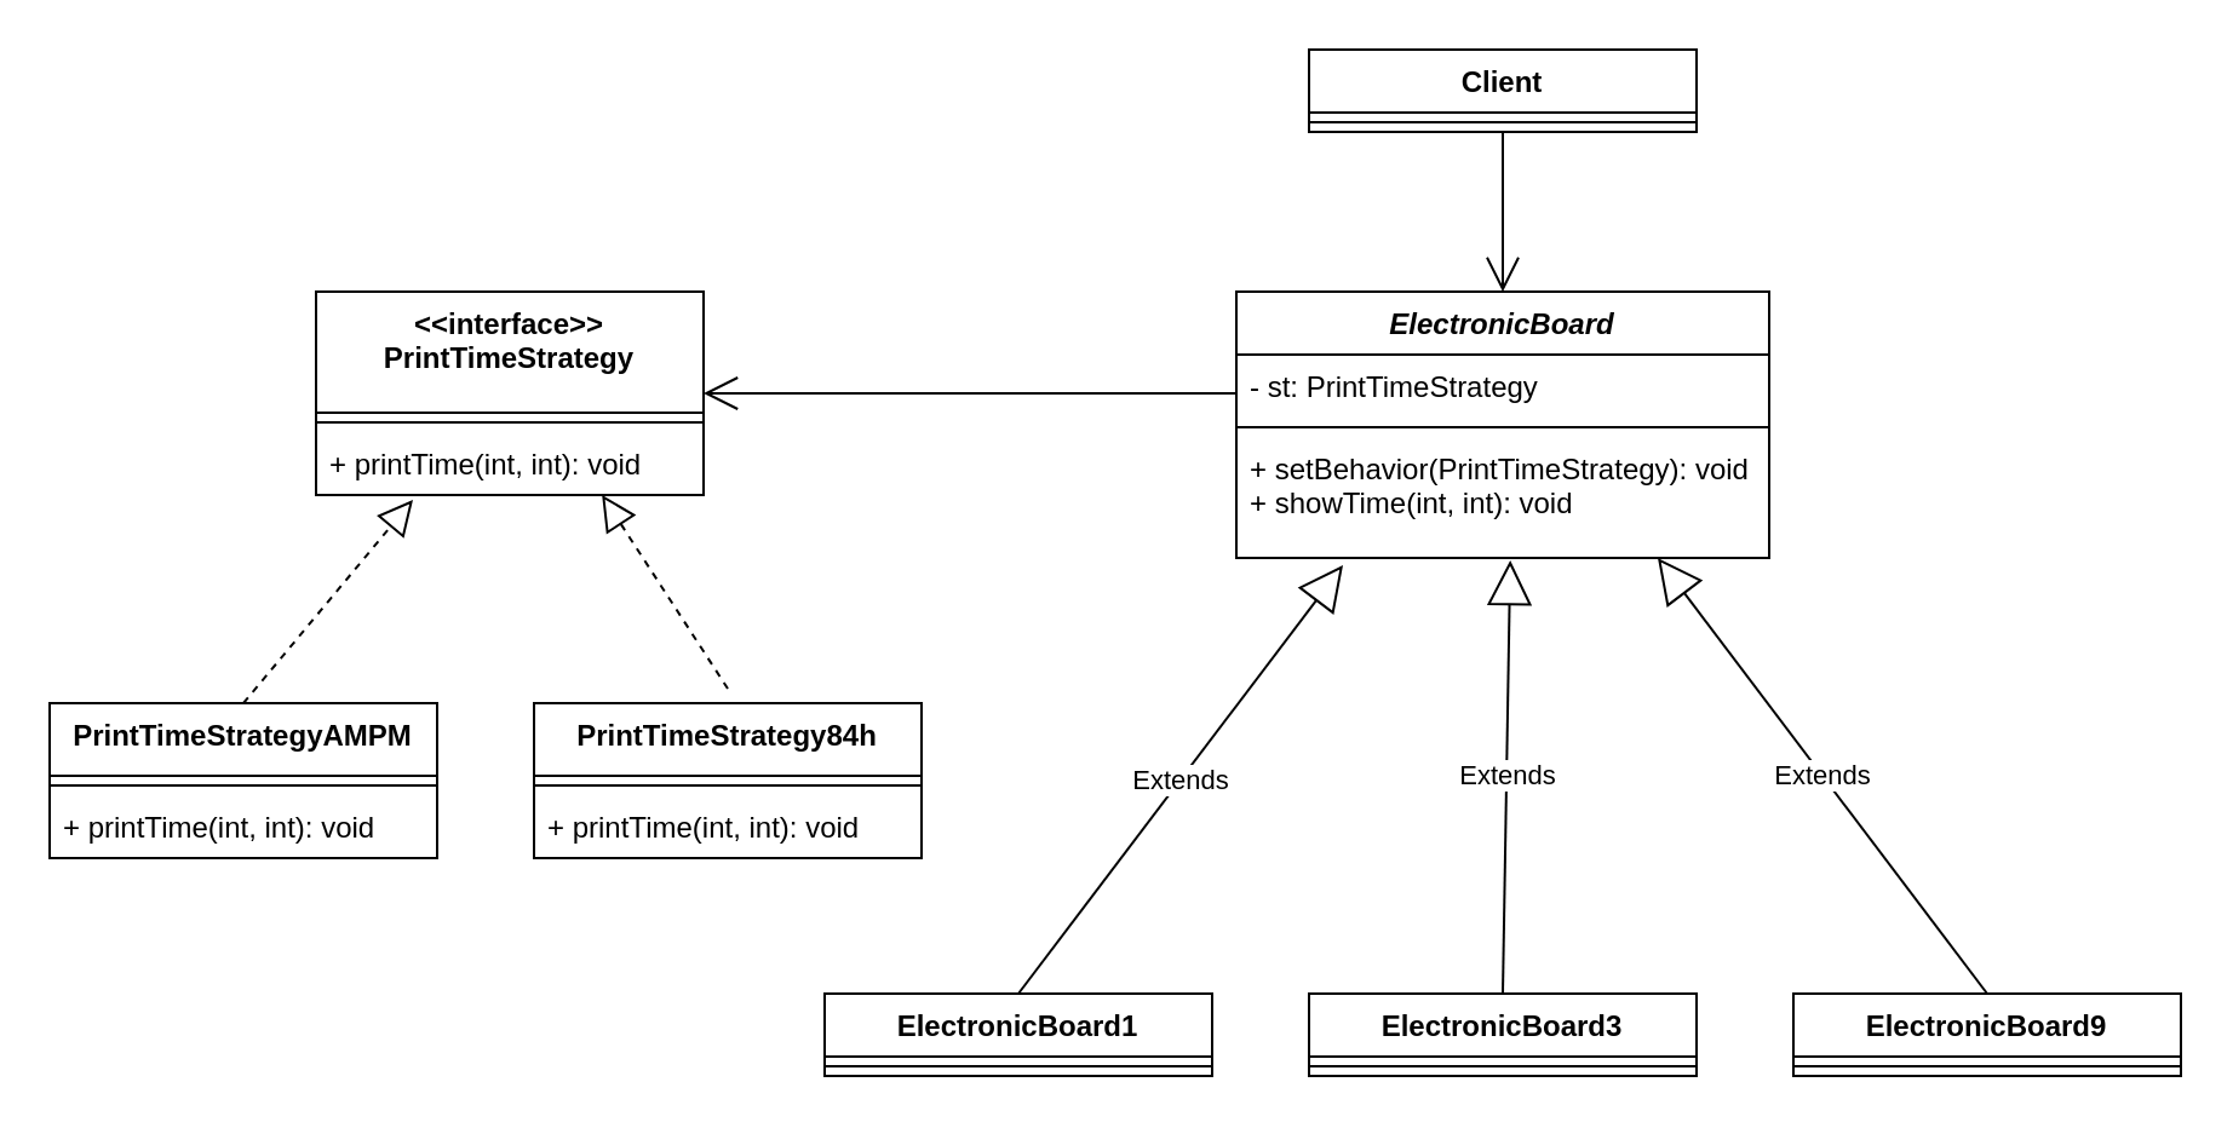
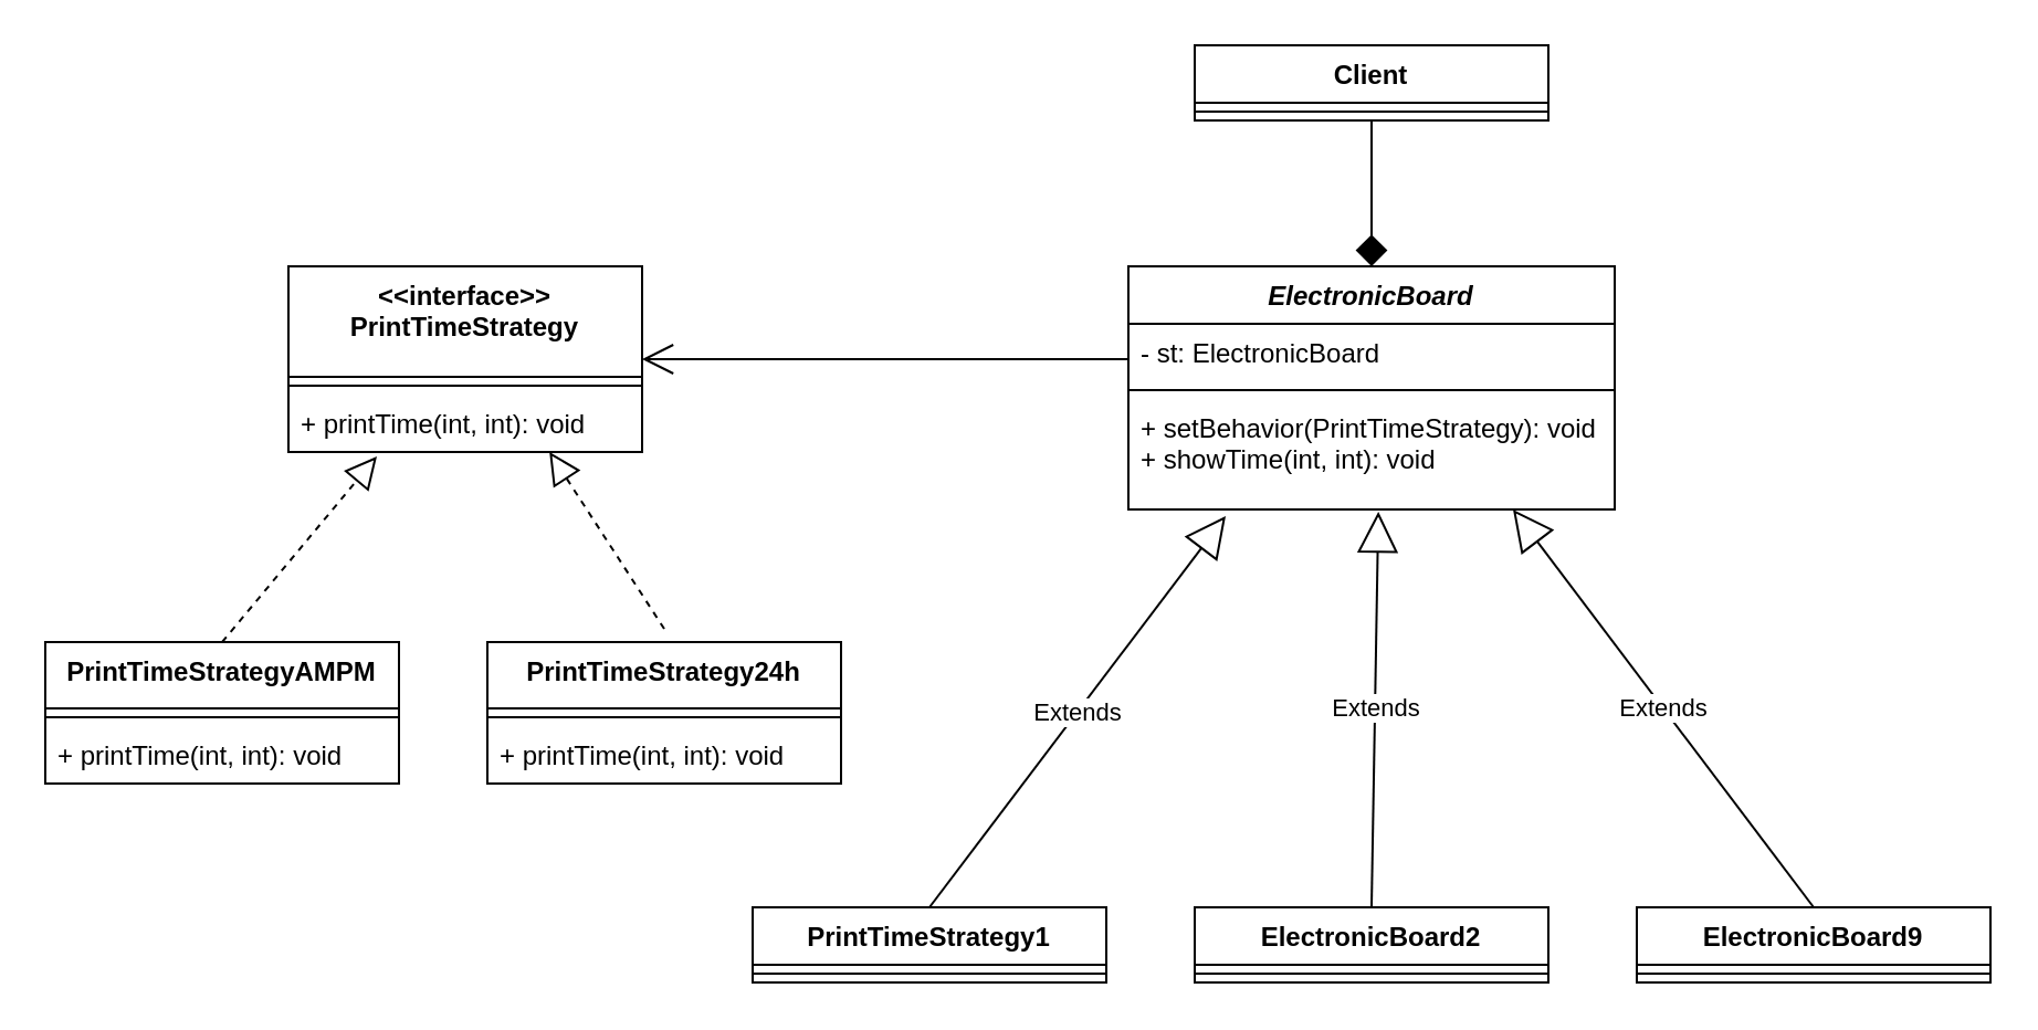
  <mxCell id="0" />
  <mxCell id="1" parent="0" />
  <mxCell id="2" value="&lt;&lt;interface&gt;&gt;&#10;PrintTimeStrategy" style="swimlane;fontStyle=1;align=center;verticalAlign=top;childLayout=stackLayout;horizontal=1;startSize=50;horizontalStack=0;resizeParent=1;resizeParentMax=0;resizeLast=0;collapsible=1;marginBottom=0;" vertex="1" parent="1"><mxGeometry x="130" y="120" width="160" height="84" as="geometry" /></mxCell>
  <mxCell id="3" value="" style="line;strokeWidth=1;fillColor=none;align=left;verticalAlign=middle;spacingTop=-1;spacingLeft=3;spacingRight=3;rotatable=0;labelPosition=right;points=[];portConstraint=eastwest;" vertex="1" parent="2"><mxGeometry y="50" width="160" height="8" as="geometry" /></mxCell>
  <mxCell id="4" value="+ printTime(int, int): void" style="text;strokeColor=none;fillColor=none;align=left;verticalAlign=top;spacingLeft=4;spacingRight=4;overflow=hidden;rotatable=0;points=[[0,0.5],[1,0.5]];portConstraint=eastwest;" vertex="1" parent="2"><mxGeometry y="58" width="160" height="26" as="geometry" /></mxCell>
  <mxCell id="5" value="PrintTimeStrategyAMPM" style="swimlane;fontStyle=1;align=center;verticalAlign=top;childLayout=stackLayout;horizontal=1;startSize=30;horizontalStack=0;resizeParent=1;resizeParentMax=0;resizeLast=0;collapsible=1;marginBottom=0;" vertex="1" parent="1"><mxGeometry x="20" y="290" width="160" height="64" as="geometry" /></mxCell>
  <mxCell id="6" value="" style="line;strokeWidth=1;fillColor=none;align=left;verticalAlign=middle;spacingTop=-1;spacingLeft=3;spacingRight=3;rotatable=0;labelPosition=right;points=[];portConstraint=eastwest;" vertex="1" parent="5"><mxGeometry y="30" width="160" height="8" as="geometry" /></mxCell>
  <mxCell id="7" value="+ printTime(int, int): void" style="text;strokeColor=none;fillColor=none;align=left;verticalAlign=top;spacingLeft=4;spacingRight=4;overflow=hidden;rotatable=0;points=[[0,0.5],[1,0.5]];portConstraint=eastwest;" vertex="1" parent="5"><mxGeometry y="38" width="160" height="26" as="geometry" /></mxCell>
- <mxCell id="8" value="PrintTimeStrategy84h" style="swimlane;fontStyle=1;align=center;verticalAlign=top;childLayout=stackLayout;horizontal=1;startSize=30;horizontalStack=0;resizeParent=1;resizeParentMax=0;resizeLast=0;collapsible=1;marginBottom=0;" vertex="1" parent="1"><mxGeometry x="220" y="290" width="160" height="64" as="geometry" /></mxCell>
+ <mxCell id="8" value="PrintTimeStrategy24h" style="swimlane;fontStyle=1;align=center;verticalAlign=top;childLayout=stackLayout;horizontal=1;startSize=30;horizontalStack=0;resizeParent=1;resizeParentMax=0;resizeLast=0;collapsible=1;marginBottom=0;" vertex="1" parent="1"><mxGeometry x="220" y="290" width="160" height="64" as="geometry" /></mxCell>
  <mxCell id="9" value="" style="line;strokeWidth=1;fillColor=none;align=left;verticalAlign=middle;spacingTop=-1;spacingLeft=3;spacingRight=3;rotatable=0;labelPosition=right;points=[];portConstraint=eastwest;" vertex="1" parent="8"><mxGeometry y="30" width="160" height="8" as="geometry" /></mxCell>
  <mxCell id="10" value="+ printTime(int, int): void" style="text;strokeColor=none;fillColor=none;align=left;verticalAlign=top;spacingLeft=4;spacingRight=4;overflow=hidden;rotatable=0;points=[[0,0.5],[1,0.5]];portConstraint=eastwest;" vertex="1" parent="8"><mxGeometry y="38" width="160" height="26" as="geometry" /></mxCell>
  <mxCell id="11" value="" style="endArrow=block;dashed=1;endFill=0;endSize=12;html=1;exitX=0.5;exitY=0;exitDx=0;exitDy=0;" edge="1" parent="1" source="5"><mxGeometry width="160" relative="1" as="geometry"><mxPoint x="70" y="240" as="sourcePoint" /><mxPoint x="170" y="206" as="targetPoint" /></mxGeometry></mxCell>
  <mxCell id="12" value="" style="endArrow=block;dashed=1;endFill=0;endSize=12;html=1;entryX=0.738;entryY=1;entryDx=0;entryDy=0;entryPerimeter=0;" edge="1" parent="1" target="4"><mxGeometry width="160" relative="1" as="geometry"><mxPoint x="300" y="284" as="sourcePoint" /><mxPoint x="320.08" y="200.002" as="targetPoint" /></mxGeometry></mxCell>
  <mxCell id="13" value="ElectronicBoard" style="swimlane;fontStyle=3;align=center;verticalAlign=top;childLayout=stackLayout;horizontal=1;startSize=26;horizontalStack=0;resizeParent=1;resizeParentMax=0;resizeLast=0;collapsible=1;marginBottom=0;" vertex="1" parent="1"><mxGeometry x="510" y="120" width="220" height="110" as="geometry" /></mxCell>
- <mxCell id="14" value="- st: PrintTimeStrategy" style="text;strokeColor=none;fillColor=none;align=left;verticalAlign=top;spacingLeft=4;spacingRight=4;overflow=hidden;rotatable=0;points=[[0,0.5],[1,0.5]];portConstraint=eastwest;" vertex="1" parent="13"><mxGeometry y="26" width="220" height="26" as="geometry" /></mxCell>
+ <mxCell id="14" value="- st: ElectronicBoard" style="text;strokeColor=none;fillColor=none;align=left;verticalAlign=top;spacingLeft=4;spacingRight=4;overflow=hidden;rotatable=0;points=[[0,0.5],[1,0.5]];portConstraint=eastwest;" vertex="1" parent="13"><mxGeometry y="26" width="220" height="26" as="geometry" /></mxCell>
  <mxCell id="15" value="" style="line;strokeWidth=1;fillColor=none;align=left;verticalAlign=middle;spacingTop=-1;spacingLeft=3;spacingRight=3;rotatable=0;labelPosition=right;points=[];portConstraint=eastwest;" vertex="1" parent="13"><mxGeometry y="52" width="220" height="8" as="geometry" /></mxCell>
  <mxCell id="16" value="+ setBehavior(PrintTimeStrategy): void&#10;+ showTime(int, int): void" style="text;strokeColor=none;fillColor=none;align=left;verticalAlign=top;spacingLeft=4;spacingRight=4;overflow=hidden;rotatable=0;points=[[0,0.5],[1,0.5]];portConstraint=eastwest;" vertex="1" parent="13"><mxGeometry y="60" width="220" height="50" as="geometry" /></mxCell>
  <mxCell id="17" value="" style="endArrow=open;endFill=1;endSize=12;html=1;entryX=1;entryY=0.5;entryDx=0;entryDy=0;" edge="1" parent="1" target="2"><mxGeometry width="160" relative="1" as="geometry"><mxPoint x="510" y="162" as="sourcePoint" /><mxPoint x="485" y="160" as="targetPoint" /></mxGeometry></mxCell>
- <mxCell id="18" value="ElectronicBoard1" style="swimlane;fontStyle=1;align=center;verticalAlign=top;childLayout=stackLayout;horizontal=1;startSize=26;horizontalStack=0;resizeParent=1;resizeParentMax=0;resizeLast=0;collapsible=1;marginBottom=0;" vertex="1" parent="1"><mxGeometry x="340" y="410" width="160" height="34" as="geometry" /></mxCell>
+ <mxCell id="18" value="PrintTimeStrategy1" style="swimlane;fontStyle=1;align=center;verticalAlign=top;childLayout=stackLayout;horizontal=1;startSize=26;horizontalStack=0;resizeParent=1;resizeParentMax=0;resizeLast=0;collapsible=1;marginBottom=0;" vertex="1" parent="1"><mxGeometry x="340" y="410" width="160" height="34" as="geometry" /></mxCell>
  <mxCell id="19" value="" style="line;strokeWidth=1;fillColor=none;align=left;verticalAlign=middle;spacingTop=-1;spacingLeft=3;spacingRight=3;rotatable=0;labelPosition=right;points=[];portConstraint=eastwest;" vertex="1" parent="18"><mxGeometry y="26" width="160" height="8" as="geometry" /></mxCell>
- <mxCell id="20" value="ElectronicBoard3" style="swimlane;fontStyle=1;align=center;verticalAlign=top;childLayout=stackLayout;horizontal=1;startSize=26;horizontalStack=0;resizeParent=1;resizeParentMax=0;resizeLast=0;collapsible=1;marginBottom=0;" vertex="1" parent="1"><mxGeometry x="540" y="410" width="160" height="34" as="geometry" /></mxCell>
+ <mxCell id="20" value="ElectronicBoard2" style="swimlane;fontStyle=1;align=center;verticalAlign=top;childLayout=stackLayout;horizontal=1;startSize=26;horizontalStack=0;resizeParent=1;resizeParentMax=0;resizeLast=0;collapsible=1;marginBottom=0;" vertex="1" parent="1"><mxGeometry x="540" y="410" width="160" height="34" as="geometry" /></mxCell>
  <mxCell id="21" value="" style="line;strokeWidth=1;fillColor=none;align=left;verticalAlign=middle;spacingTop=-1;spacingLeft=3;spacingRight=3;rotatable=0;labelPosition=right;points=[];portConstraint=eastwest;" vertex="1" parent="20"><mxGeometry y="26" width="160" height="8" as="geometry" /></mxCell>
  <mxCell id="22" value="ElectronicBoard9" style="swimlane;fontStyle=1;align=center;verticalAlign=top;childLayout=stackLayout;horizontal=1;startSize=26;horizontalStack=0;resizeParent=1;resizeParentMax=0;resizeLast=0;collapsible=1;marginBottom=0;" vertex="1" parent="1"><mxGeometry x="740" y="410" width="160" height="34" as="geometry" /></mxCell>
  <mxCell id="23" value="" style="line;strokeWidth=1;fillColor=none;align=left;verticalAlign=middle;spacingTop=-1;spacingLeft=3;spacingRight=3;rotatable=0;labelPosition=right;points=[];portConstraint=eastwest;" vertex="1" parent="22"><mxGeometry y="26" width="160" height="8" as="geometry" /></mxCell>
  <mxCell id="24" value="Extends" style="endArrow=block;endSize=16;endFill=0;html=1;entryX=0.2;entryY=1.06;entryDx=0;entryDy=0;entryPerimeter=0;" edge="1" parent="1" target="16"><mxGeometry width="160" relative="1" as="geometry"><mxPoint x="420" y="410" as="sourcePoint" /><mxPoint x="640" y="280" as="targetPoint" /></mxGeometry></mxCell>
  <mxCell id="25" value="Extends" style="endArrow=block;endSize=16;endFill=0;html=1;entryX=0.514;entryY=1.02;entryDx=0;entryDy=0;entryPerimeter=0;exitX=0.5;exitY=0;exitDx=0;exitDy=0;" edge="1" parent="1" source="20" target="16"><mxGeometry width="160" relative="1" as="geometry"><mxPoint x="550" y="397" as="sourcePoint" /><mxPoint x="684" y="220" as="targetPoint" /></mxGeometry></mxCell>
  <mxCell id="26" value="Extends" style="endArrow=block;endSize=16;endFill=0;html=1;exitX=0.5;exitY=0;exitDx=0;exitDy=0;" edge="1" parent="1" source="22"><mxGeometry width="160" relative="1" as="geometry"><mxPoint x="780" y="383" as="sourcePoint" /><mxPoint x="684" y="230" as="targetPoint" /></mxGeometry></mxCell>
  <mxCell id="27" value="Client" style="swimlane;fontStyle=1;align=center;verticalAlign=top;childLayout=stackLayout;horizontal=1;startSize=26;horizontalStack=0;resizeParent=1;resizeParentMax=0;resizeLast=0;collapsible=1;marginBottom=0;" vertex="1" parent="1"><mxGeometry x="540" y="20" width="160" height="34" as="geometry" /></mxCell>
  <mxCell id="28" value="" style="line;strokeWidth=1;fillColor=none;align=left;verticalAlign=middle;spacingTop=-1;spacingLeft=3;spacingRight=3;rotatable=0;labelPosition=right;points=[];portConstraint=eastwest;" vertex="1" parent="27"><mxGeometry y="26" width="160" height="8" as="geometry" /></mxCell>
- <mxCell id="29" value="" style="endArrow=open;endFill=1;endSize=12;html=1;exitX=0.5;exitY=1;exitDx=0;exitDy=0;entryX=0.5;entryY=0;entryDx=0;entryDy=0;" edge="1" parent="1" source="27" target="13"><mxGeometry width="160" relative="1" as="geometry"><mxPoint x="580" y="90" as="sourcePoint" /><mxPoint x="740" y="90" as="targetPoint" /></mxGeometry></mxCell>
+ <mxCell id="29" value="" style="endArrow=diamond;endFill=1;endSize=12;html=1;exitX=0.5;exitY=1;exitDx=0;exitDy=0;entryX=0.5;entryY=0;entryDx=0;entryDy=0;" edge="1" parent="1" source="27" target="13"><mxGeometry width="160" relative="1" as="geometry"><mxPoint x="580" y="90" as="sourcePoint" /><mxPoint x="740" y="90" as="targetPoint" /></mxGeometry></mxCell>
